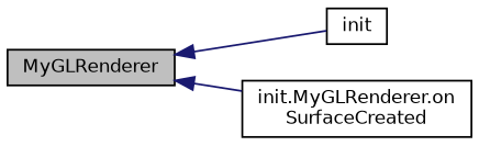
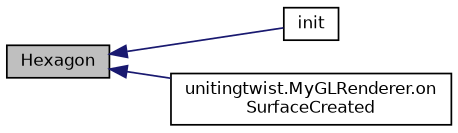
  digraph {
    rankdir=LR
    node [color=black fillcolor=white fontname=Helvetica fontsize=10 shape=record style=filled]
    edge [color=midnightblue dir=back fontname=Helvetica fontsize=10 labelfontname=Helvetica labelfontsize=10 style=solid]
-   n1 [fillcolor=grey75 fontcolor=black height=0.2 label=MyGLRenderer width=0.4]
+   n1 [fillcolor=grey75 fontcolor=black height=0.2 label=Hexagon width=0.4]
    n2 [height=0.2 label=init width=0.4]
-   n3 [height=0.2 label="init.MyGLRenderer.on\lSurfaceCreated" width=0.4]
+   n3 [height=0.2 label="unitingtwist.MyGLRenderer.on\lSurfaceCreated" width=0.4]
    n1 -> n2
    n1 -> n3
  }
